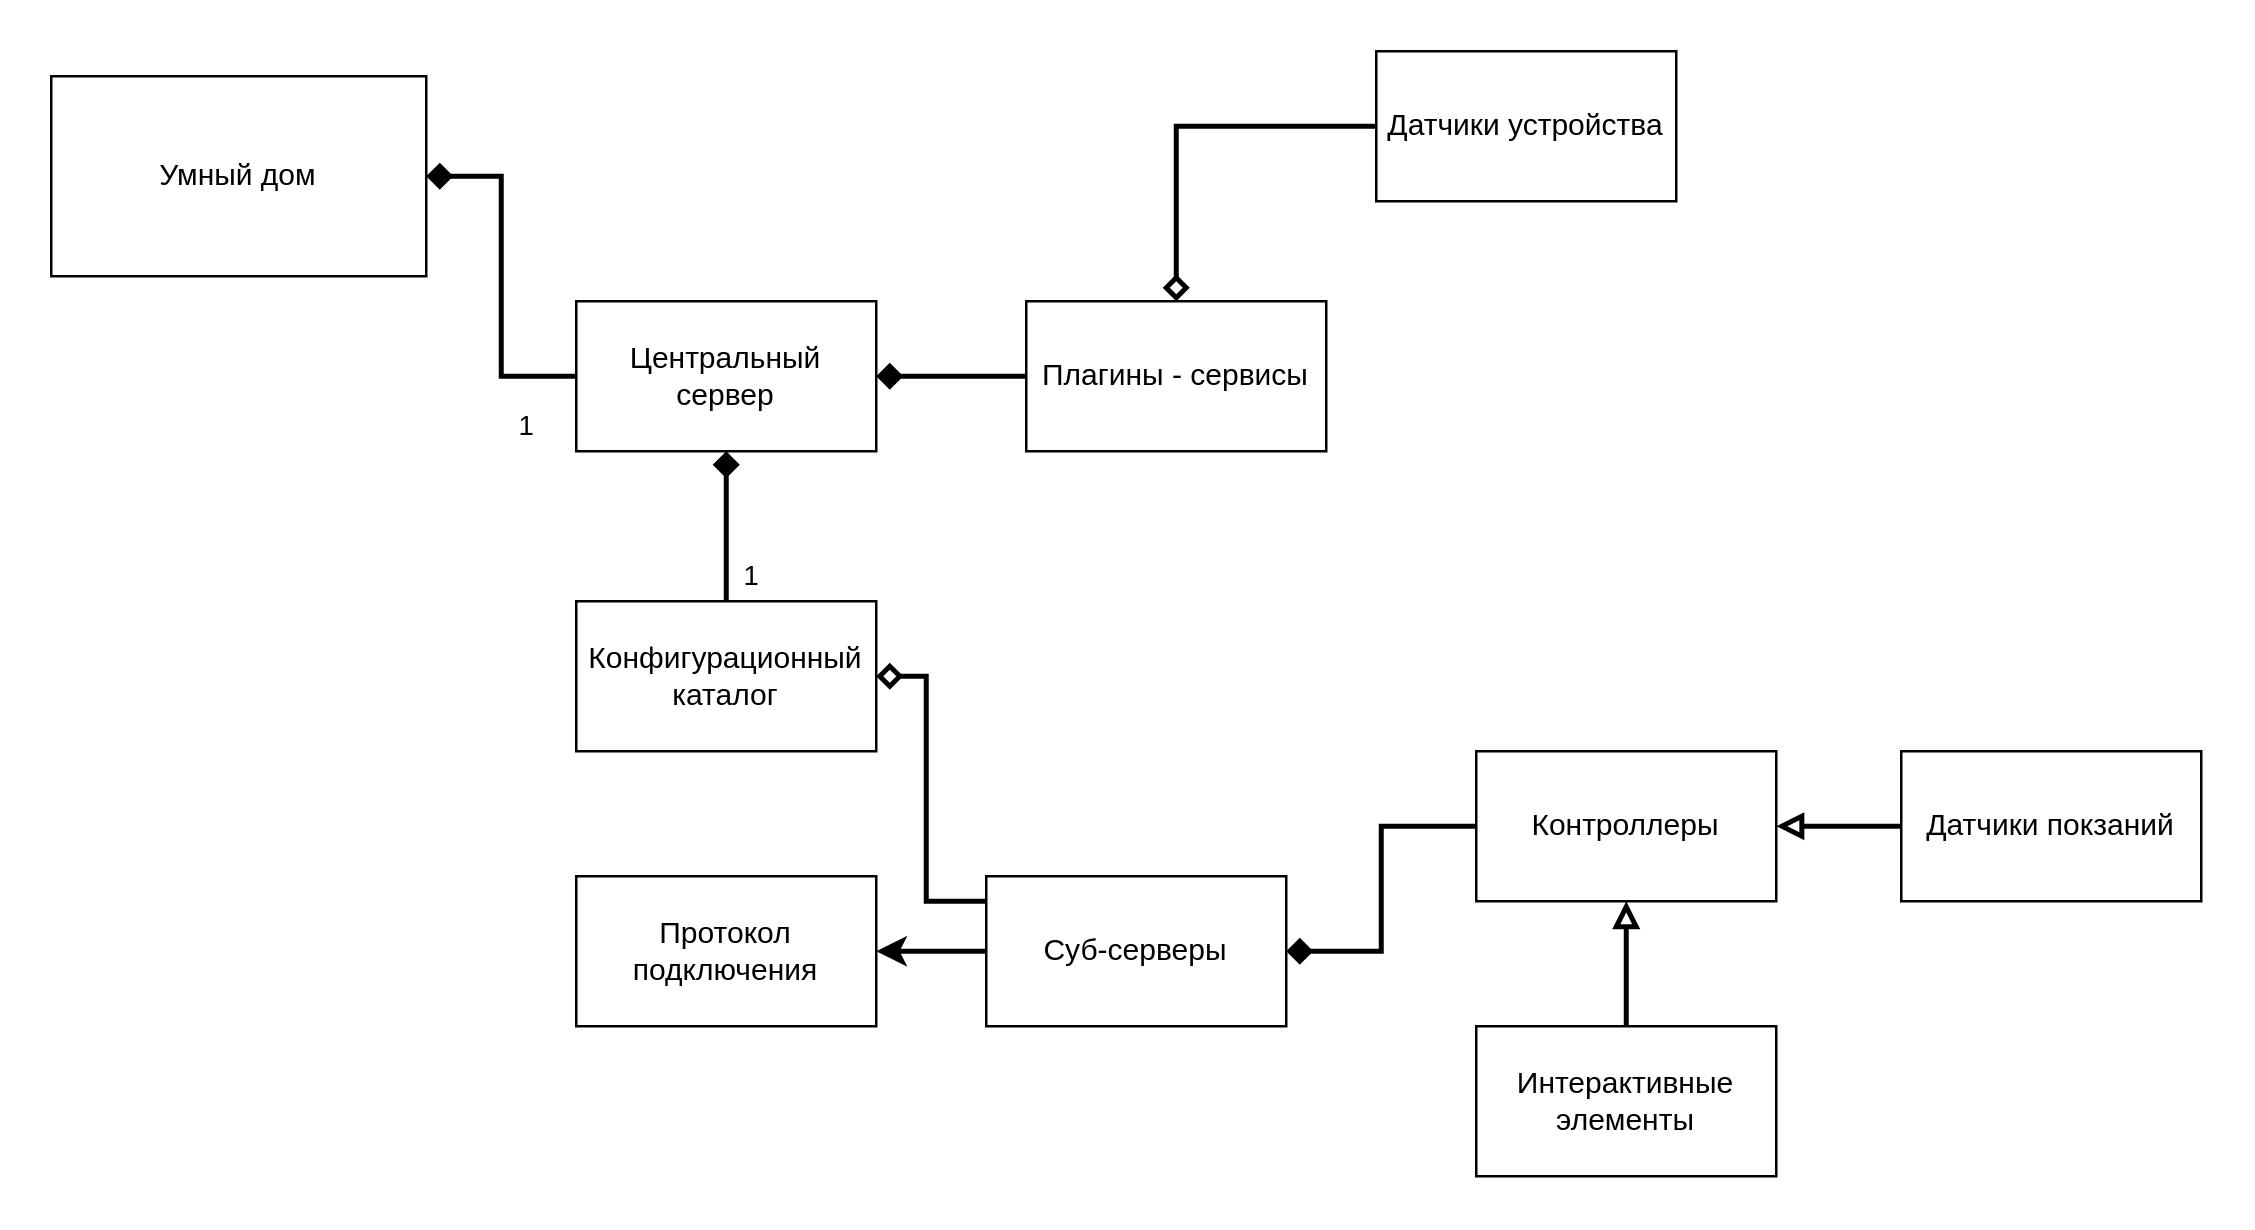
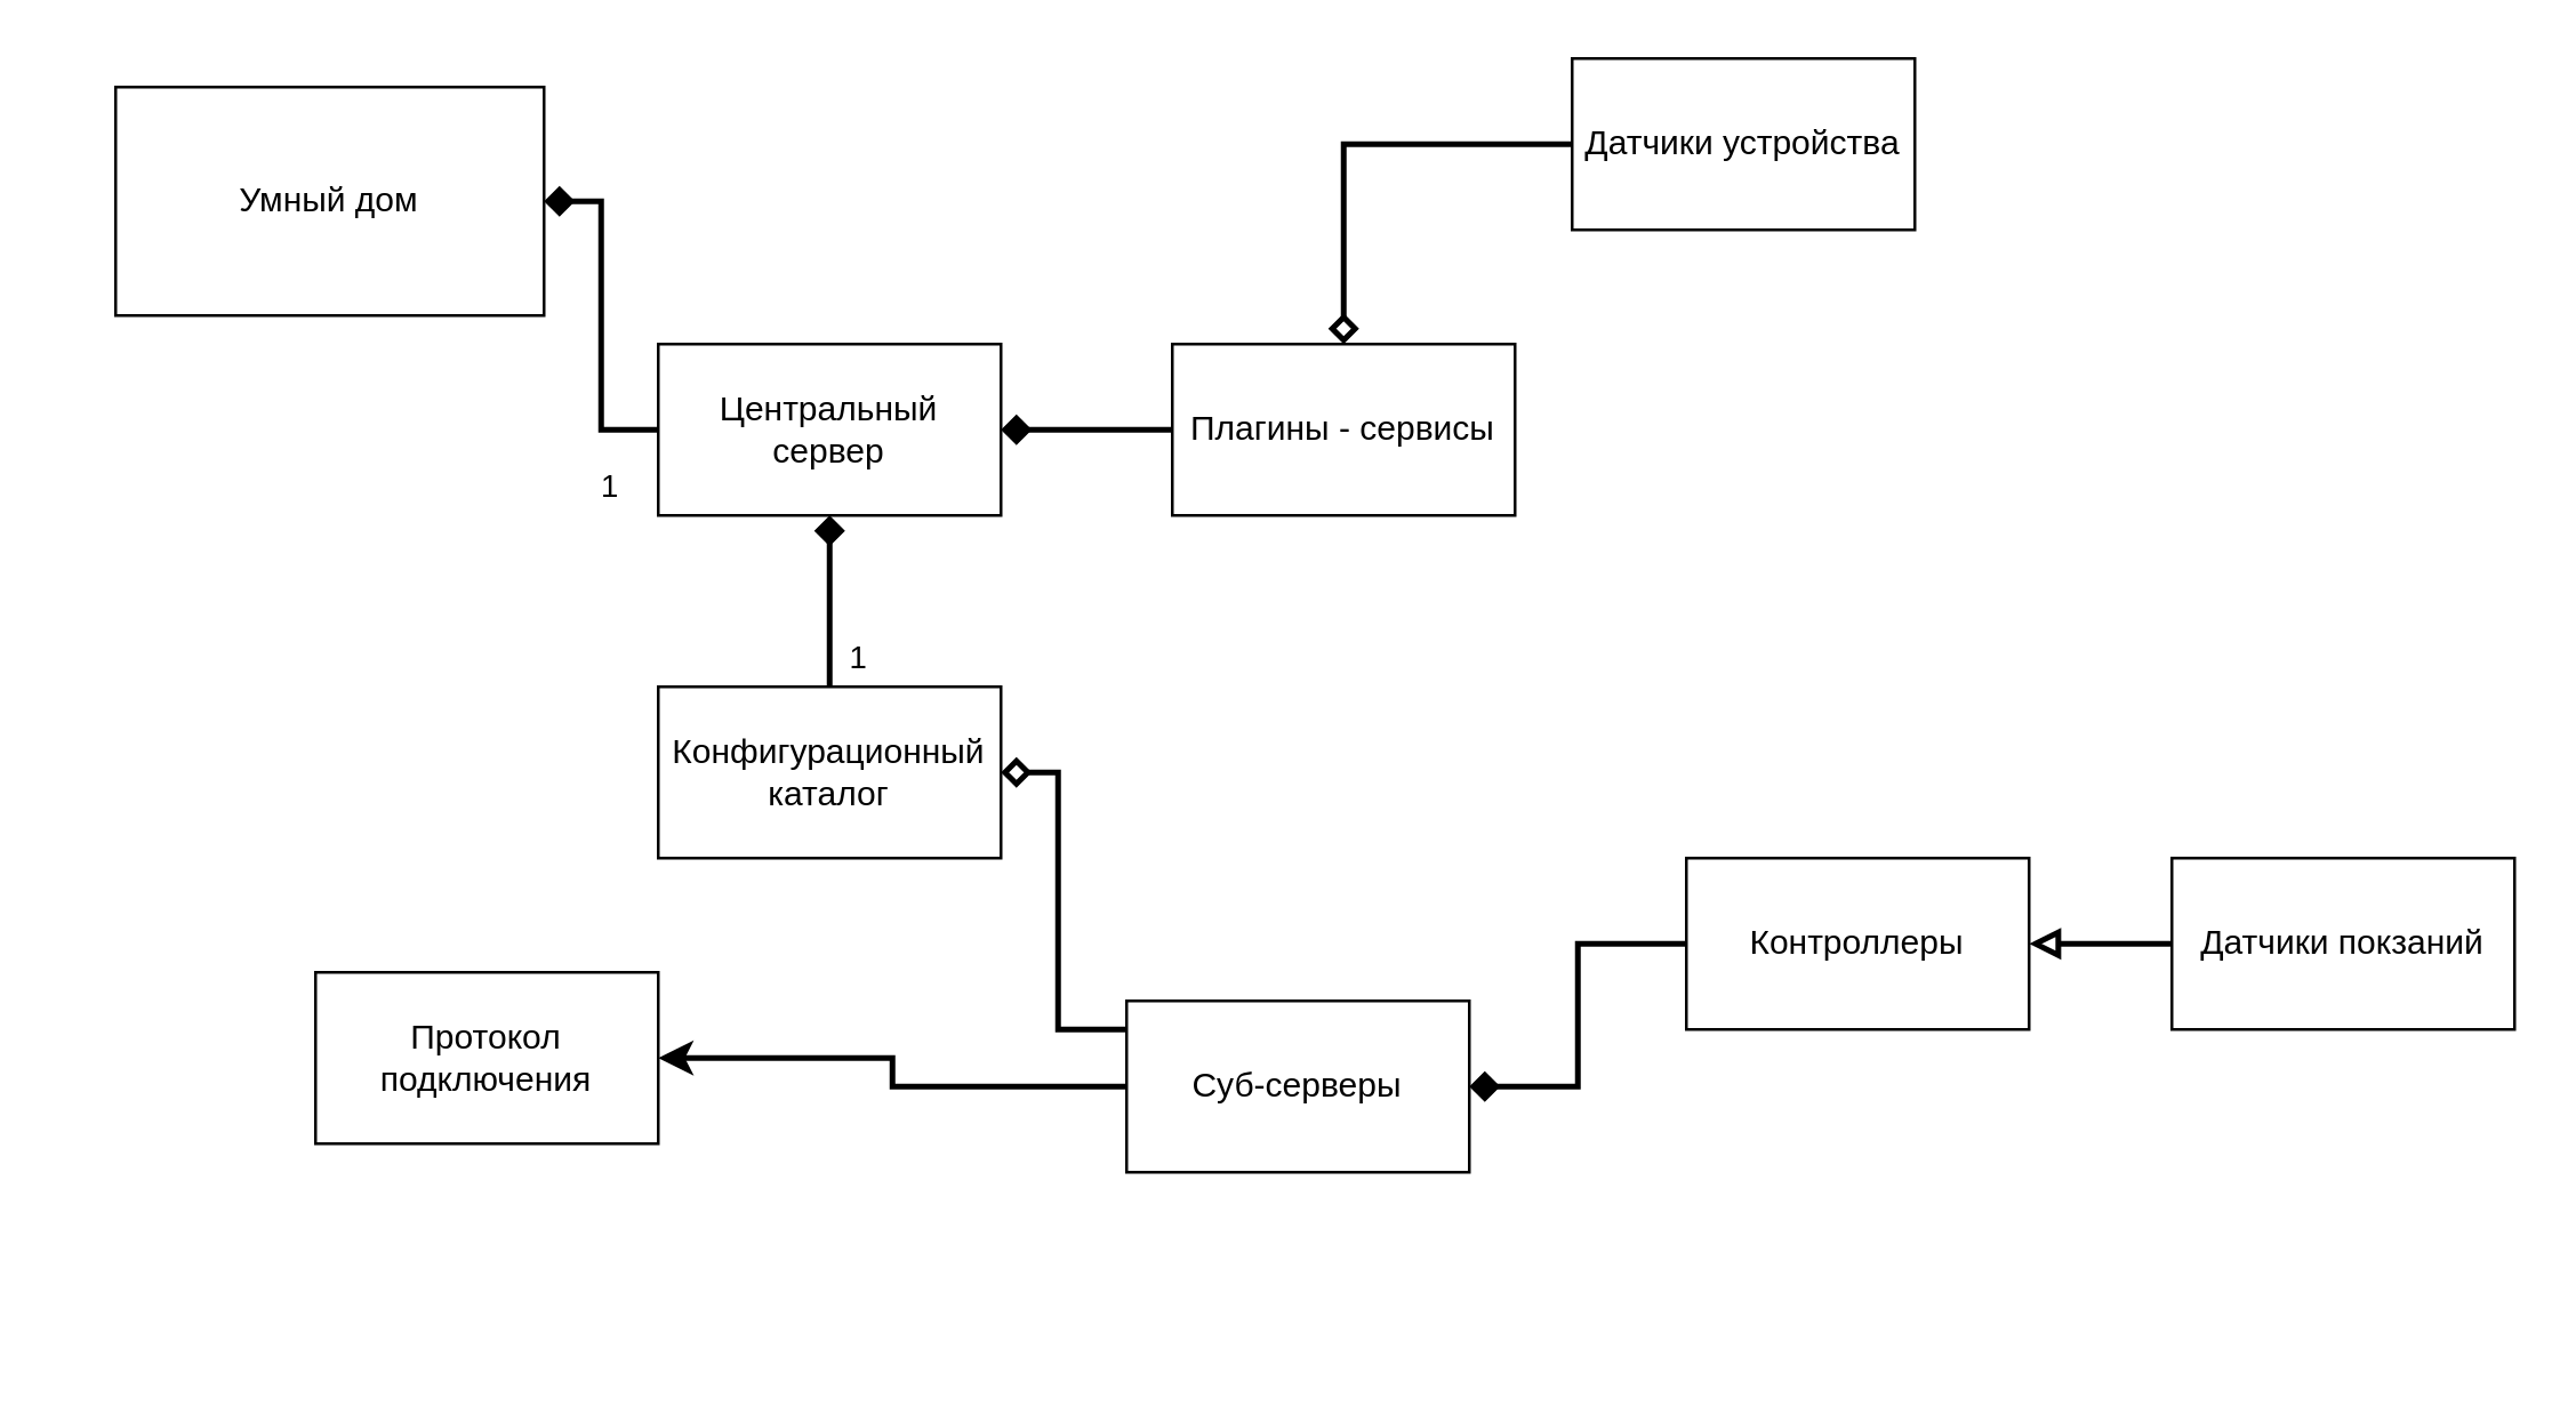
  <mxCell id="0" />
  <mxCell id="1" parent="0" />
- <mxCell id="2" value="Умный дом" style="rounded=0;whiteSpace=wrap;html=1;" vertex="1" parent="1"><mxGeometry x="20" y="30" width="150" height="80" as="geometry" /></mxCell>
+ <mxCell id="2" value="Умный дом" style="rounded=0;whiteSpace=wrap;html=1;" vertex="1" parent="1"><mxGeometry x="40" y="30" width="150" height="80" as="geometry" /></mxCell>
  <mxCell id="3" style="edgeStyle=orthogonalEdgeStyle;rounded=0;orthogonalLoop=1;jettySize=auto;html=1;endArrow=diamond;endFill=1;strokeWidth=2;" edge="1" parent="1" source="4" target="12"><mxGeometry relative="1" as="geometry" /></mxCell>
  <mxCell id="4" value="Плагины - сервисы" style="rounded=0;whiteSpace=wrap;html=1;" vertex="1" parent="1"><mxGeometry x="410" y="120" width="120" height="60" as="geometry" /></mxCell>
  <mxCell id="5" value="1" style="edgeStyle=orthogonalEdgeStyle;rounded=0;orthogonalLoop=1;jettySize=auto;html=1;endArrow=diamond;endFill=1;strokeWidth=2;" edge="1" parent="1" source="6" target="12"><mxGeometry x="-0.667" y="-10" relative="1" as="geometry"><mxPoint as="offset" /></mxGeometry></mxCell>
  <mxCell id="6" value="Конфигурационный каталог" style="rounded=0;whiteSpace=wrap;html=1;" vertex="1" parent="1"><mxGeometry x="230" y="240" width="120" height="60" as="geometry" /></mxCell>
- <mxCell id="7" value="Протокол подключения" style="rounded=0;whiteSpace=wrap;html=1;" vertex="1" parent="1"><mxGeometry x="230" y="350" width="120" height="60" as="geometry" /></mxCell>
+ <mxCell id="7" value="Протокол подключения" style="rounded=0;whiteSpace=wrap;html=1;" vertex="1" parent="1"><mxGeometry x="110" y="340" width="120" height="60" as="geometry" /></mxCell>
  <mxCell id="8" style="edgeStyle=orthogonalEdgeStyle;rounded=0;orthogonalLoop=1;jettySize=auto;html=1;strokeWidth=2;" edge="1" parent="1" source="10" target="7"><mxGeometry relative="1" as="geometry" /></mxCell>
  <mxCell id="9" style="edgeStyle=orthogonalEdgeStyle;rounded=0;orthogonalLoop=1;jettySize=auto;html=1;entryX=1;entryY=0.5;entryDx=0;entryDy=0;endArrow=diamond;endFill=0;strokeWidth=2;" edge="1" parent="1" source="10" target="6"><mxGeometry relative="1" as="geometry"><Array as="points"><mxPoint x="370" y="360" /><mxPoint x="370" y="270" /></Array></mxGeometry></mxCell>
  <mxCell id="10" value="Суб-серверы" style="rounded=0;whiteSpace=wrap;html=1;" vertex="1" parent="1"><mxGeometry x="394" y="350" width="120" height="60" as="geometry" /></mxCell>
  <mxCell id="11" value="1" style="edgeStyle=orthogonalEdgeStyle;rounded=0;orthogonalLoop=1;jettySize=auto;html=1;entryX=1;entryY=0.5;entryDx=0;entryDy=0;endArrow=diamond;endFill=1;strokeWidth=2;" edge="1" parent="1" source="12" target="2"><mxGeometry x="-0.714" y="20" relative="1" as="geometry"><mxPoint as="offset" /></mxGeometry></mxCell>
  <mxCell id="12" value="Центральный сервер" style="rounded=0;whiteSpace=wrap;html=1;" vertex="1" parent="1"><mxGeometry x="230" y="120" width="120" height="60" as="geometry" /></mxCell>
  <mxCell id="13" style="edgeStyle=orthogonalEdgeStyle;rounded=0;orthogonalLoop=1;jettySize=auto;html=1;endArrow=diamond;endFill=1;strokeWidth=2;" edge="1" parent="1" source="14" target="10"><mxGeometry relative="1" as="geometry" /></mxCell>
  <mxCell id="14" value="Контроллеры" style="rounded=0;whiteSpace=wrap;html=1;" vertex="1" parent="1"><mxGeometry x="590" y="300" width="120" height="60" as="geometry" /></mxCell>
  <mxCell id="15" value="Датчики покзаний" style="rounded=0;whiteSpace=wrap;html=1;" vertex="1" parent="1"><mxGeometry x="760" y="300" width="120" height="60" as="geometry" /></mxCell>
- <mxCell id="16" style="edgeStyle=orthogonalEdgeStyle;rounded=0;orthogonalLoop=1;jettySize=auto;html=1;endArrow=block;endFill=0;strokeWidth=2;" edge="1" parent="1" source="17" target="14"><mxGeometry relative="1" as="geometry" /></mxCell>
- <mxCell id="17" value="Интерактивные элементы" style="rounded=0;whiteSpace=wrap;html=1;" vertex="1" parent="1"><mxGeometry x="590" y="410" width="120" height="60" as="geometry" /></mxCell>
  <mxCell id="18" value="" style="endArrow=block;html=1;rounded=0;exitX=0;exitY=0.5;exitDx=0;exitDy=0;entryX=1;entryY=0.5;entryDx=0;entryDy=0;endFill=0;strokeWidth=2;" edge="1" parent="1" source="15" target="14"><mxGeometry width="50" height="50" relative="1" as="geometry"><mxPoint x="420" y="260" as="sourcePoint" /><mxPoint x="470" y="210" as="targetPoint" /></mxGeometry></mxCell>
  <mxCell id="19" style="edgeStyle=orthogonalEdgeStyle;rounded=0;orthogonalLoop=1;jettySize=auto;html=1;entryX=0.5;entryY=0;entryDx=0;entryDy=0;endArrow=diamond;endFill=0;strokeWidth=2;" edge="1" parent="1" source="20" target="4"><mxGeometry relative="1" as="geometry" /></mxCell>
  <mxCell id="20" value="Датчики устройства" style="rounded=0;whiteSpace=wrap;html=1;" vertex="1" parent="1"><mxGeometry x="550" y="20" width="120" height="60" as="geometry" /></mxCell>
